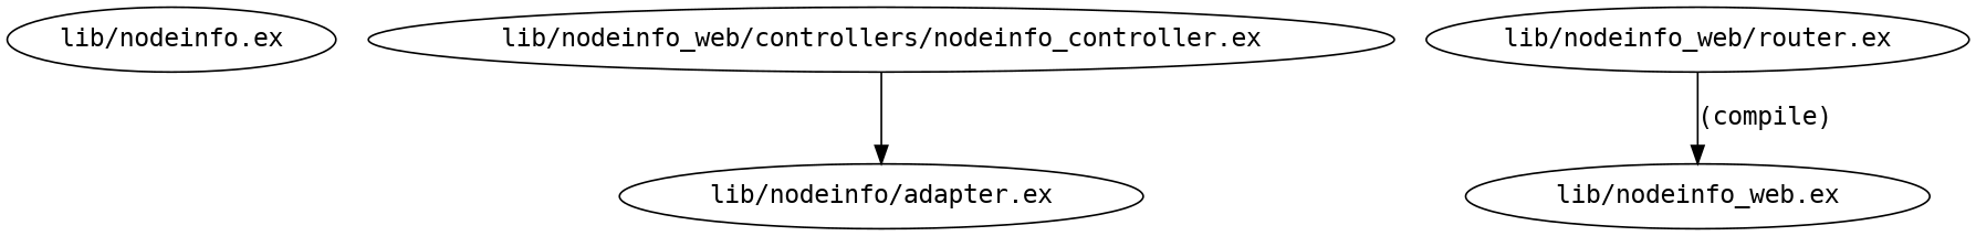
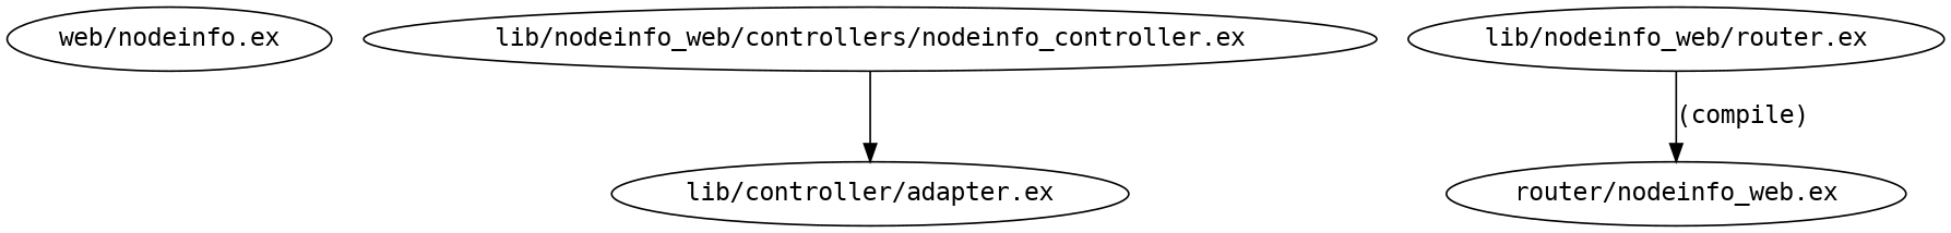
  digraph {
    fontname="DejaVu Sans Mono"
    node [fontname="DejaVu Sans Mono"]
    edge [fontname="DejaVu Sans Mono"]
-   "lib/nodeinfo.ex"
+   "lib/nodeinfo.ex" [label="web/nodeinfo.ex"]
    "lib/nodeinfo_web/controllers/nodeinfo_controller.ex"
-   "lib/nodeinfo/adapter.ex"
+   "lib/nodeinfo/adapter.ex" [label="lib/controller/adapter.ex"]
    "lib/nodeinfo_web/router.ex"
-   "lib/nodeinfo_web.ex"
+   "lib/nodeinfo_web.ex" [label="router/nodeinfo_web.ex"]
    "lib/nodeinfo_web/controllers/nodeinfo_controller.ex" -> "lib/nodeinfo/adapter.ex"
    "lib/nodeinfo_web/router.ex" -> "lib/nodeinfo_web.ex" [label="(compile)"]
  }
